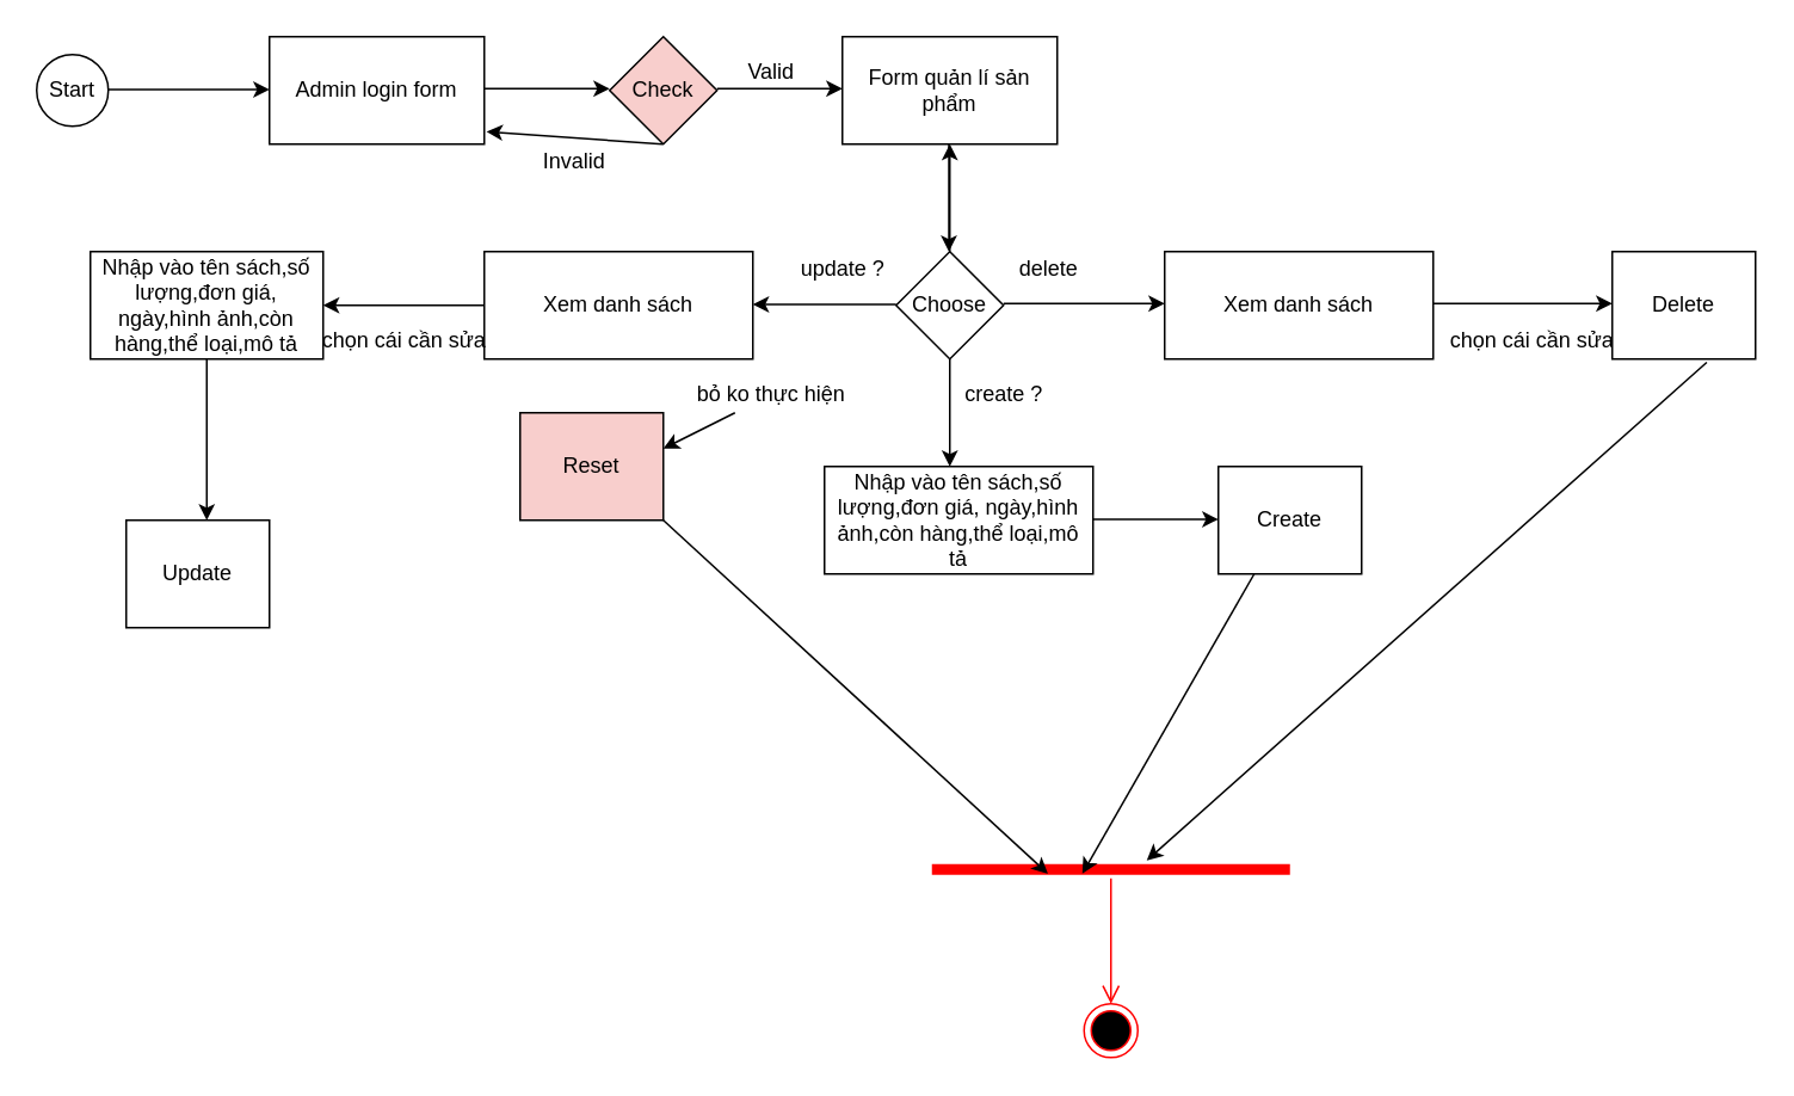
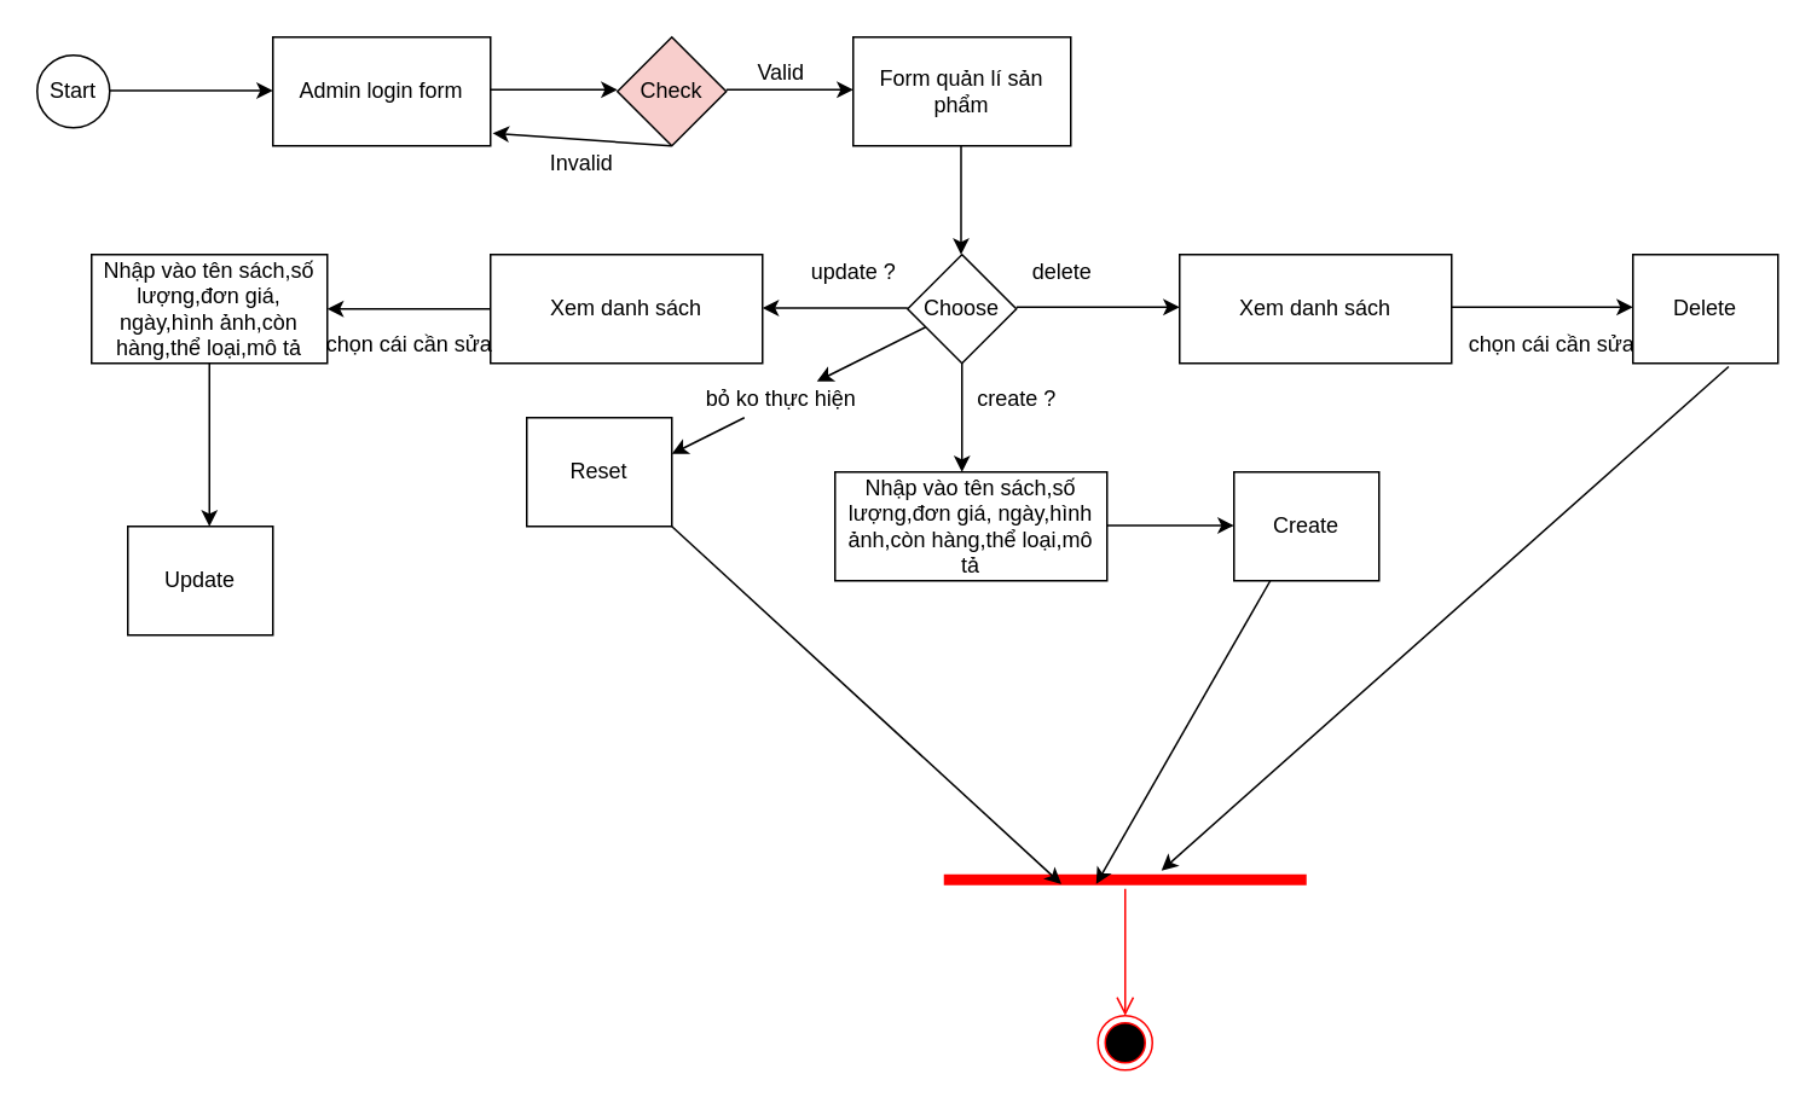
  <mxCell id="0" />
  <mxCell id="1" parent="0" />
  <mxCell id="2" value="Start" style="ellipse;whiteSpace=wrap;html=1;" parent="1" vertex="1"><mxGeometry x="20" y="30" width="40" height="40" as="geometry" /></mxCell>
  <mxCell id="3" value="" style="endArrow=classic;html=1;" parent="1" edge="1"><mxGeometry width="50" height="50" relative="1" as="geometry"><mxPoint x="60" y="49.5" as="sourcePoint" /><mxPoint x="150" y="49.5" as="targetPoint" /></mxGeometry></mxCell>
  <mxCell id="4" value="Admin login form" style="rounded=0;whiteSpace=wrap;html=1;" parent="1" vertex="1"><mxGeometry x="150" y="20" width="120" height="60" as="geometry" /></mxCell>
  <mxCell id="5" value="" style="endArrow=classic;html=1;" parent="1" edge="1"><mxGeometry width="50" height="50" relative="1" as="geometry"><mxPoint x="270" y="49" as="sourcePoint" /><mxPoint x="340" y="49" as="targetPoint" /></mxGeometry></mxCell>
  <mxCell id="6" value="Check" style="rhombus;whiteSpace=wrap;html=1;fillColor=#f8cecc;" parent="1" vertex="1"><mxGeometry x="340" y="20" width="60" height="60" as="geometry" /></mxCell>
  <mxCell id="7" value="" style="endArrow=classic;html=1;" parent="1" edge="1"><mxGeometry width="50" height="50" relative="1" as="geometry"><mxPoint x="400" y="49" as="sourcePoint" /><mxPoint x="470" y="49" as="targetPoint" /></mxGeometry></mxCell>
  <mxCell id="8" value="Form quản lí sản phẩm" style="rounded=0;whiteSpace=wrap;html=1;" parent="1" vertex="1"><mxGeometry x="470" y="20" width="120" height="60" as="geometry" /></mxCell>
  <mxCell id="9" value="Valid" style="text;html=1;align=center;verticalAlign=middle;resizable=0;points=[];;autosize=1;" parent="1" vertex="1"><mxGeometry x="410" y="30" width="40" height="20" as="geometry" /></mxCell>
  <mxCell id="10" value="" style="endArrow=classic;html=1;entryX=1.01;entryY=0.883;entryDx=0;entryDy=0;entryPerimeter=0;" parent="1" target="4" edge="1"><mxGeometry width="50" height="50" relative="1" as="geometry"><mxPoint x="369.5" y="80" as="sourcePoint" /><mxPoint x="369.5" y="140" as="targetPoint" /></mxGeometry></mxCell>
  <mxCell id="11" value="Invalid" style="text;html=1;align=center;verticalAlign=middle;resizable=0;points=[];;autosize=1;" parent="1" vertex="1"><mxGeometry x="295" y="80" width="50" height="20" as="geometry" /></mxCell>
  <mxCell id="12" value="" style="endArrow=classic;html=1;" parent="1" edge="1"><mxGeometry width="50" height="50" relative="1" as="geometry"><mxPoint x="529.5" y="80" as="sourcePoint" /><mxPoint x="529.5" y="140" as="targetPoint" /></mxGeometry></mxCell>
  <mxCell id="13" value="Nhập vào tên sách,số lượng,đơn giá, ngày,hình ảnh,còn hàng,thể loại,mô tả" style="rounded=0;whiteSpace=wrap;html=1;" parent="1" vertex="1"><mxGeometry x="460" y="260" width="150" height="60" as="geometry" /></mxCell>
  <mxCell id="14" value="" style="endArrow=classic;html=1;" parent="1" edge="1"><mxGeometry width="50" height="50" relative="1" as="geometry"><mxPoint x="530" y="200" as="sourcePoint" /><mxPoint x="530" y="260" as="targetPoint" /></mxGeometry></mxCell>
  <mxCell id="15" value="Choose" style="rhombus;whiteSpace=wrap;html=1;" parent="1" vertex="1"><mxGeometry x="500" y="140" width="60" height="60" as="geometry" /></mxCell>
  <mxCell id="16" value="" style="shape=line;html=1;strokeWidth=6;strokeColor=#ff0000;" parent="1" vertex="1"><mxGeometry x="520" y="480" width="200" height="10" as="geometry" /></mxCell>
  <mxCell id="17" value="" style="edgeStyle=orthogonalEdgeStyle;html=1;verticalAlign=bottom;endArrow=open;endSize=8;strokeColor=#ff0000;" parent="1" source="16" edge="1"><mxGeometry relative="1" as="geometry"><mxPoint x="620" y="560" as="targetPoint" /></mxGeometry></mxCell>
  <mxCell id="18" value="" style="ellipse;html=1;shape=endState;fillColor=#000000;strokeColor=#ff0000;" parent="1" vertex="1"><mxGeometry x="605" y="560" width="30" height="30" as="geometry" /></mxCell>
  <mxCell id="19" value="create ?" style="text;html=1;align=center;verticalAlign=middle;resizable=0;points=[];;autosize=1;" vertex="1" parent="1"><mxGeometry x="530" y="210" width="60" height="20" as="geometry" /></mxCell>
  <mxCell id="20" value="" style="endArrow=classic;html=1;" edge="1" parent="1"><mxGeometry width="50" height="50" relative="1" as="geometry"><mxPoint x="610" y="289.5" as="sourcePoint" /><mxPoint x="680" y="289.5" as="targetPoint" /></mxGeometry></mxCell>
  <mxCell id="21" value="Create" style="rounded=0;whiteSpace=wrap;html=1;" vertex="1" parent="1"><mxGeometry x="680" y="260" width="80" height="60" as="geometry" /></mxCell>
  <mxCell id="22" value="" style="endArrow=classic;html=1;" edge="1" parent="1"><mxGeometry width="50" height="50" relative="1" as="geometry"><mxPoint x="500" y="169.5" as="sourcePoint" /><mxPoint x="420" y="169.5" as="targetPoint" /></mxGeometry></mxCell>
  <mxCell id="23" value="update ?" style="text;html=1;align=center;verticalAlign=middle;resizable=0;points=[];;autosize=1;" vertex="1" parent="1"><mxGeometry x="440" y="140" width="60" height="20" as="geometry" /></mxCell>
  <mxCell id="24" value="Xem danh sách" style="rounded=0;whiteSpace=wrap;html=1;" vertex="1" parent="1"><mxGeometry x="270" y="140" width="150" height="60" as="geometry" /></mxCell>
  <mxCell id="25" value="" style="endArrow=classic;html=1;" edge="1" parent="1" target="27"><mxGeometry width="50" height="50" relative="1" as="geometry"><mxPoint x="270" y="170" as="sourcePoint" /><mxPoint x="190" y="170" as="targetPoint" /></mxGeometry></mxCell>
  <mxCell id="26" value="chọn cái cần sửa" style="text;html=1;align=center;verticalAlign=middle;resizable=0;points=[];;autosize=1;" vertex="1" parent="1"><mxGeometry x="170" y="180" width="110" height="20" as="geometry" /></mxCell>
  <mxCell id="27" value="Nhập vào tên sách,số lượng,đơn giá, ngày,hình ảnh,còn hàng,thể loại,mô tả" style="rounded=0;whiteSpace=wrap;html=1;" vertex="1" parent="1"><mxGeometry x="50" y="140" width="130" height="60" as="geometry" /></mxCell>
  <mxCell id="28" value="" style="endArrow=classic;html=1;" edge="1" parent="1"><mxGeometry width="50" height="50" relative="1" as="geometry"><mxPoint x="560" y="169" as="sourcePoint" /><mxPoint x="650" y="169" as="targetPoint" /></mxGeometry></mxCell>
  <mxCell id="29" value="delete" style="text;html=1;align=center;verticalAlign=middle;resizable=0;points=[];;autosize=1;" vertex="1" parent="1"><mxGeometry x="560" y="140" width="50" height="20" as="geometry" /></mxCell>
  <mxCell id="30" value="Xem danh sách" style="rounded=0;whiteSpace=wrap;html=1;" vertex="1" parent="1"><mxGeometry x="650" y="140" width="150" height="60" as="geometry" /></mxCell>
  <mxCell id="31" value="" style="endArrow=classic;html=1;" edge="1" parent="1"><mxGeometry width="50" height="50" relative="1" as="geometry"><mxPoint x="800" y="169" as="sourcePoint" /><mxPoint x="900" y="169" as="targetPoint" /></mxGeometry></mxCell>
  <mxCell id="32" value="chọn cái cần sửa" style="text;html=1;align=center;verticalAlign=middle;resizable=0;points=[];;autosize=1;" vertex="1" parent="1"><mxGeometry x="800" y="180" width="110" height="20" as="geometry" /></mxCell>
  <mxCell id="33" value="Delete" style="rounded=0;whiteSpace=wrap;html=1;" vertex="1" parent="1"><mxGeometry x="900" y="140" width="80" height="60" as="geometry" /></mxCell>
  <mxCell id="34" value="" style="endArrow=classic;html=1;entryX=0.42;entryY=0.74;entryDx=0;entryDy=0;entryPerimeter=0;exitX=0.25;exitY=1;exitDx=0;exitDy=0;" edge="1" parent="1" source="21" target="16"><mxGeometry width="50" height="50" relative="1" as="geometry"><mxPoint x="600" y="420" as="sourcePoint" /><mxPoint x="650" y="370" as="targetPoint" /></mxGeometry></mxCell>
  <mxCell id="35" value="" style="endArrow=classic;html=1;exitX=0.66;exitY=1.03;exitDx=0;exitDy=0;exitPerimeter=0;" edge="1" parent="1" source="33"><mxGeometry width="50" height="50" relative="1" as="geometry"><mxPoint x="870" y="400" as="sourcePoint" /><mxPoint x="640" y="480" as="targetPoint" /></mxGeometry></mxCell>
  <mxCell id="36" value="" style="endArrow=classic;html=1;" edge="1" parent="1" source="38"><mxGeometry width="50" height="50" relative="1" as="geometry"><mxPoint x="350" y="280" as="sourcePoint" /><mxPoint x="370" y="250" as="targetPoint" /></mxGeometry></mxCell>
- <mxCell id="37" value="Reset" style="rounded=0;whiteSpace=wrap;html=1;fillColor=#f8cecc;" vertex="1" parent="1"><mxGeometry x="290" y="230" width="80" height="60" as="geometry" /></mxCell>
+ <mxCell id="37" value="Reset" style="rounded=0;whiteSpace=wrap;html=1;" vertex="1" parent="1"><mxGeometry x="290" y="230" width="80" height="60" as="geometry" /></mxCell>
  <mxCell id="38" value="bỏ ko thực hiện" style="text;html=1;align=center;verticalAlign=middle;resizable=0;points=[];;autosize=1;" vertex="1" parent="1"><mxGeometry x="380" y="210" width="100" height="20" as="geometry" /></mxCell>
- <mxCell id="39" value="" style="endArrow=classic;html=1;" edge="1" parent="1" source="15" target="8"><mxGeometry width="50" height="50" relative="1" as="geometry"><mxPoint x="510" y="180" as="sourcePoint" /><mxPoint x="370" y="250" as="targetPoint" /></mxGeometry></mxCell>
+ <mxCell id="39" value="" style="endArrow=classic;html=1;" edge="1" parent="1" source="15" target="38"><mxGeometry width="50" height="50" relative="1" as="geometry"><mxPoint x="510" y="180" as="sourcePoint" /><mxPoint x="370" y="250" as="targetPoint" /></mxGeometry></mxCell>
  <mxCell id="40" value="" style="endArrow=classic;html=1;entryX=0.324;entryY=0.74;entryDx=0;entryDy=0;entryPerimeter=0;exitX=1;exitY=1;exitDx=0;exitDy=0;exitPerimeter=0;" edge="1" parent="1" source="37" target="16"><mxGeometry width="50" height="50" relative="1" as="geometry"><mxPoint x="380" y="330" as="sourcePoint" /><mxPoint x="430" y="280" as="targetPoint" /></mxGeometry></mxCell>
  <mxCell id="41" value="" style="endArrow=classic;html=1;exitX=0.5;exitY=1;exitDx=0;exitDy=0;" edge="1" parent="1" source="27"><mxGeometry width="50" height="50" relative="1" as="geometry"><mxPoint x="150" y="270" as="sourcePoint" /><mxPoint x="115" y="290" as="targetPoint" /></mxGeometry></mxCell>
  <mxCell id="42" value="Update" style="rounded=0;whiteSpace=wrap;html=1;" vertex="1" parent="1"><mxGeometry x="70" y="290" width="80" height="60" as="geometry" /></mxCell>
